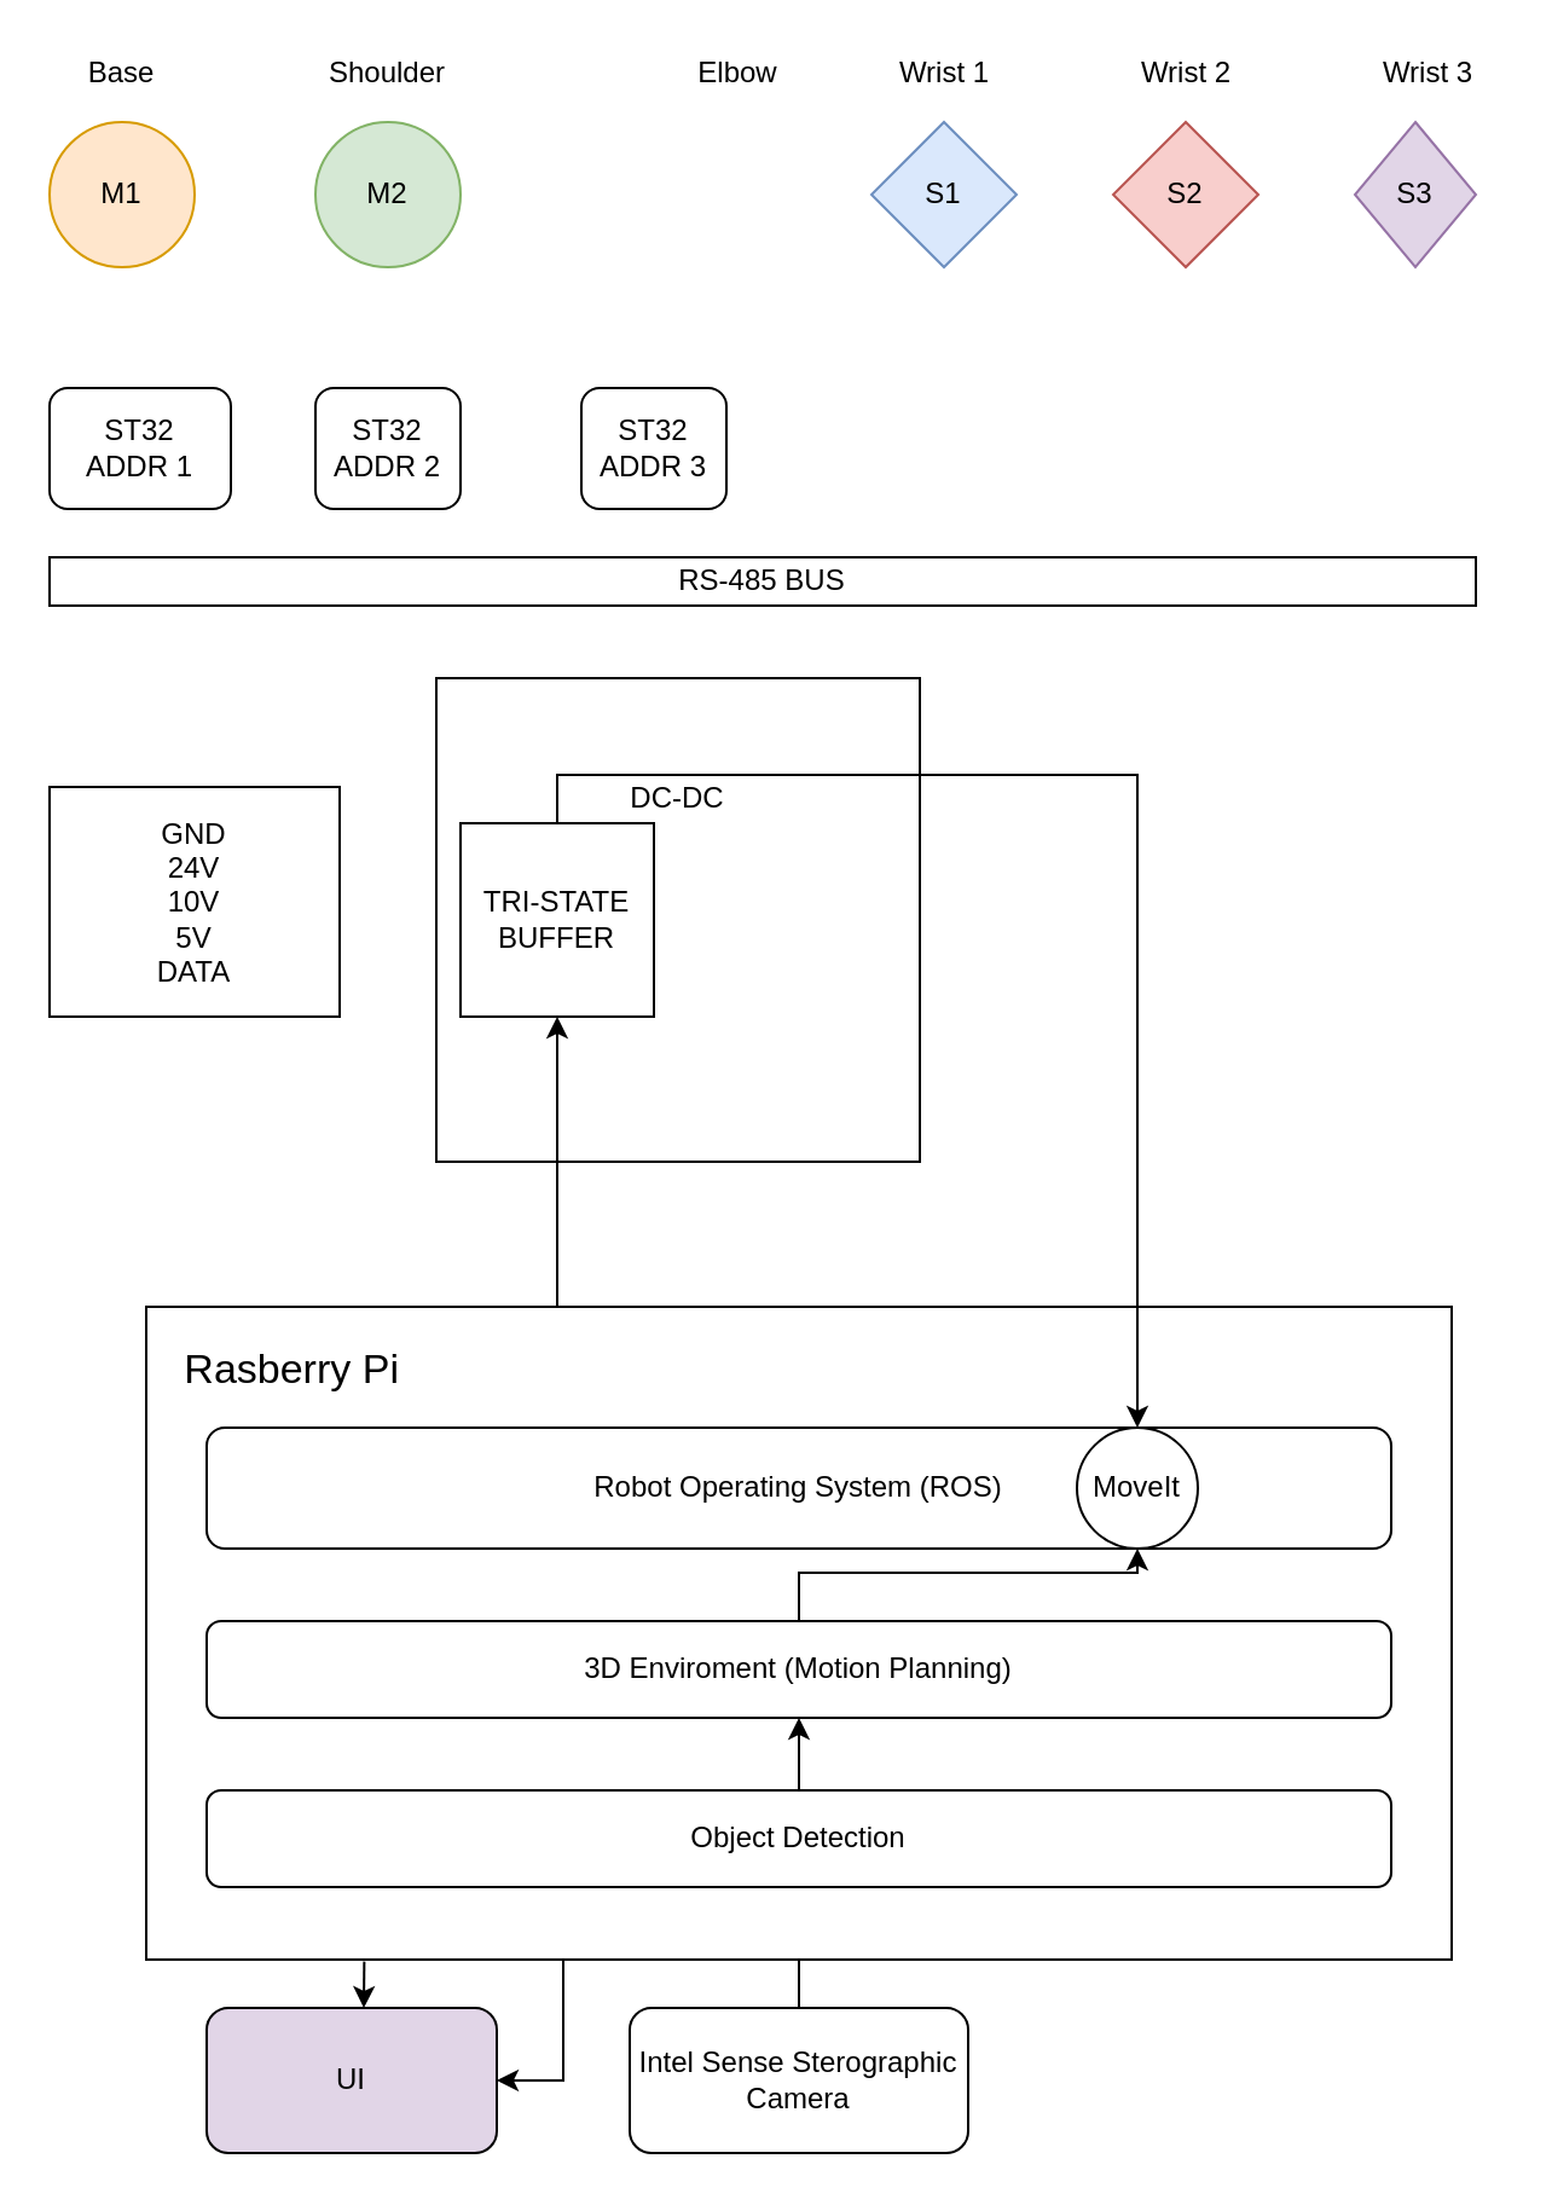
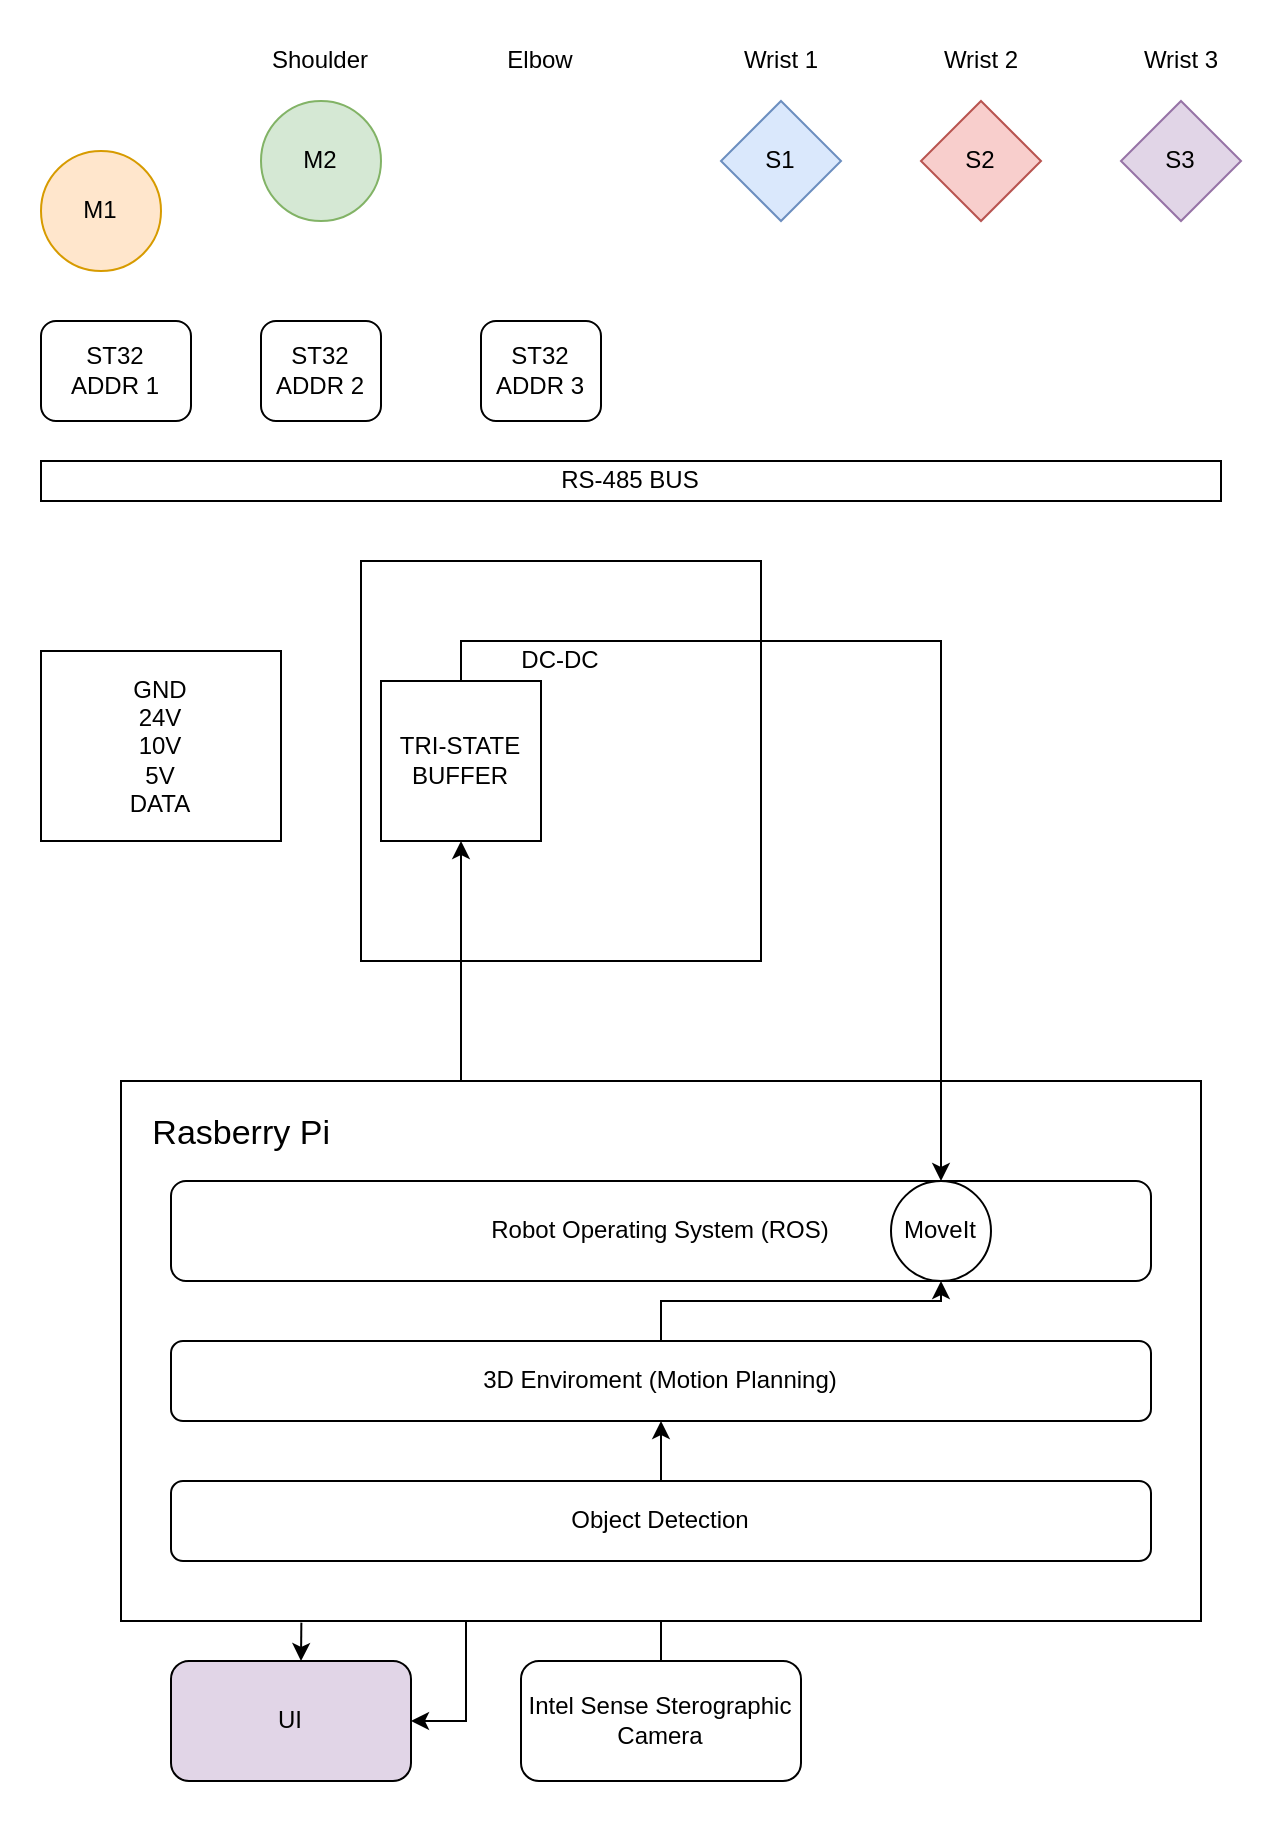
  <mxCell id="0" />
  <mxCell id="1" parent="0" />
- <mxCell id="2" value="M1" style="ellipse;whiteSpace=wrap;html=1;aspect=fixed;fillColor=#ffe6cc;strokeColor=#d79b00;" parent="1" vertex="1"><mxGeometry x="20" y="50" width="60" height="60" as="geometry" /></mxCell>
+ <mxCell id="2" value="M1" style="ellipse;whiteSpace=wrap;html=1;aspect=fixed;fillColor=#ffe6cc;strokeColor=#d79b00;" parent="1" vertex="1"><mxGeometry x="20" y="75" width="60" height="60" as="geometry" /></mxCell>
  <mxCell id="3" value="M2" style="ellipse;whiteSpace=wrap;html=1;aspect=fixed;fillColor=#d5e8d4;strokeColor=#82b366;" parent="1" vertex="1"><mxGeometry x="130" y="50" width="60" height="60" as="geometry" /></mxCell>
  <mxCell id="4" value="S1" style="rhombus;whiteSpace=wrap;html=1;fillColor=#dae8fc;strokeColor=#6c8ebf;" parent="1" vertex="1"><mxGeometry x="360" y="50" width="60" height="60" as="geometry" /></mxCell>
  <mxCell id="5" value="S2" style="rhombus;whiteSpace=wrap;html=1;fillColor=#f8cecc;strokeColor=#b85450;" parent="1" vertex="1"><mxGeometry x="460" y="50" width="60" height="60" as="geometry" /></mxCell>
- <mxCell id="6" value="S3" style="rhombus;whiteSpace=wrap;html=1;fillColor=#e1d5e7;strokeColor=#9673a6;" parent="1" vertex="1"><mxGeometry x="560" y="50" width="50" height="60" as="geometry" /></mxCell>
+ <mxCell id="6" value="S3" style="rhombus;whiteSpace=wrap;html=1;fillColor=#e1d5e7;strokeColor=#9673a6;" parent="1" vertex="1"><mxGeometry x="560" y="50" width="60" height="60" as="geometry" /></mxCell>
  <mxCell id="7" value="RS-485 BUS" style="rounded=0;whiteSpace=wrap;html=1;" parent="1" vertex="1"><mxGeometry x="20" y="230" width="590" height="20" as="geometry" /></mxCell>
  <mxCell id="8" value="ST32&lt;br&gt;ADDR 1" style="rounded=1;whiteSpace=wrap;html=1;" parent="1" vertex="1"><mxGeometry x="20" y="160" width="75" height="50" as="geometry" /></mxCell>
  <mxCell id="9" value="ST32&lt;br&gt;ADDR 2" style="rounded=1;whiteSpace=wrap;html=1;" parent="1" vertex="1"><mxGeometry x="130" y="160" width="60" height="50" as="geometry" /></mxCell>
  <mxCell id="10" value="ST32&lt;br&gt;ADDR 3" style="rounded=1;whiteSpace=wrap;html=1;" parent="1" vertex="1"><mxGeometry x="240" y="160" width="60" height="50" as="geometry" /></mxCell>
  <mxCell id="11" value="&lt;font style=&quot;font-size: 17px&quot;&gt;&amp;nbsp; &amp;nbsp;Rasberry Pi&lt;br&gt;&lt;/font&gt;&lt;br&gt;&lt;br&gt;&lt;br&gt;&lt;br&gt;&lt;br&gt;&lt;br&gt;&lt;br&gt;&lt;br&gt;&lt;br&gt;&lt;br&gt;&lt;br&gt;&lt;br&gt;&lt;br&gt;&lt;br&gt;&lt;br&gt;" style="rounded=0;whiteSpace=wrap;html=1;align=left;" parent="1" vertex="1"><mxGeometry x="60" y="540" width="540" height="270" as="geometry" /></mxCell>
  <mxCell id="12" value="Robot Operating System (ROS)" style="rounded=1;whiteSpace=wrap;html=1;" parent="1" vertex="1"><mxGeometry x="85" y="590" width="490" height="50" as="geometry" /></mxCell>
  <mxCell id="13" style="edgeStyle=orthogonalEdgeStyle;rounded=0;orthogonalLoop=1;jettySize=auto;html=1;exitX=0.5;exitY=0;exitDx=0;exitDy=0;entryX=0.5;entryY=1;entryDx=0;entryDy=0;" parent="1" source="14" target="16" edge="1"><mxGeometry relative="1" as="geometry" /></mxCell>
  <mxCell id="14" value="Object Detection" style="rounded=1;whiteSpace=wrap;html=1;" parent="1" vertex="1"><mxGeometry x="85" y="740" width="490" height="40" as="geometry" /></mxCell>
  <mxCell id="15" style="edgeStyle=orthogonalEdgeStyle;rounded=0;orthogonalLoop=1;jettySize=auto;html=1;exitX=0.5;exitY=0;exitDx=0;exitDy=0;" parent="1" source="16" target="19" edge="1"><mxGeometry relative="1" as="geometry" /></mxCell>
  <mxCell id="16" value="3D Enviroment (Motion Planning)" style="rounded=1;whiteSpace=wrap;html=1;" parent="1" vertex="1"><mxGeometry x="85" y="670" width="490" height="40" as="geometry" /></mxCell>
  <mxCell id="17" style="edgeStyle=orthogonalEdgeStyle;rounded=0;orthogonalLoop=1;jettySize=auto;html=1;exitX=0.5;exitY=0;exitDx=0;exitDy=0;" parent="1" source="18" target="21" edge="1"><mxGeometry relative="1" as="geometry" /></mxCell>
  <mxCell id="18" value="Intel Sense Sterographic Camera" style="rounded=1;whiteSpace=wrap;html=1;" parent="1" vertex="1"><mxGeometry x="260" y="830" width="140" height="60" as="geometry" /></mxCell>
  <mxCell id="19" value="MoveIt" style="ellipse;whiteSpace=wrap;html=1;" parent="1" vertex="1"><mxGeometry x="445" y="590" width="50" height="50" as="geometry" /></mxCell>
  <mxCell id="20" style="edgeStyle=orthogonalEdgeStyle;rounded=0;orthogonalLoop=1;jettySize=auto;html=1;exitX=0.5;exitY=1;exitDx=0;exitDy=0;" parent="1" source="12" target="12" edge="1"><mxGeometry relative="1" as="geometry" /></mxCell>
  <mxCell id="21" value="UI" style="rounded=1;whiteSpace=wrap;html=1;fillColor=#e1d5e7;" parent="1" vertex="1"><mxGeometry x="85" y="830" width="120" height="60" as="geometry" /></mxCell>
  <mxCell id="22" value="DC-DC&lt;br&gt;&lt;br&gt;&lt;br&gt;&lt;br&gt;&lt;br&gt;&lt;br&gt;&lt;br&gt;&lt;br&gt;" style="whiteSpace=wrap;html=1;aspect=fixed;" parent="1" vertex="1"><mxGeometry x="180" y="280" width="200" height="200" as="geometry" /></mxCell>
  <mxCell id="23" style="edgeStyle=orthogonalEdgeStyle;rounded=0;orthogonalLoop=1;jettySize=auto;html=1;exitX=0.5;exitY=0;exitDx=0;exitDy=0;" parent="1" source="24" target="19" edge="1"><mxGeometry relative="1" as="geometry" /></mxCell>
  <mxCell id="24" value="TRI-STATE BUFFER" style="whiteSpace=wrap;html=1;aspect=fixed;" parent="1" vertex="1"><mxGeometry x="190" y="340" width="80" height="80" as="geometry" /></mxCell>
  <mxCell id="25" style="edgeStyle=orthogonalEdgeStyle;rounded=0;orthogonalLoop=1;jettySize=auto;html=1;exitX=0.25;exitY=0;exitDx=0;exitDy=0;entryX=0.5;entryY=1;entryDx=0;entryDy=0;" parent="1" source="11" target="24" edge="1"><mxGeometry relative="1" as="geometry"><Array as="points"><mxPoint x="230" y="540" /></Array></mxGeometry></mxCell>
  <mxCell id="26" value="GND&lt;br&gt;24V&lt;br&gt;10V&lt;br&gt;5V&lt;br&gt;DATA" style="rounded=0;whiteSpace=wrap;html=1;" parent="1" vertex="1"><mxGeometry x="20" y="325" width="120" height="95" as="geometry" /></mxCell>
- <mxCell id="27" value="Base" style="text;html=1;strokeColor=none;fillColor=none;align=center;verticalAlign=middle;whiteSpace=wrap;rounded=0;" vertex="1" parent="1"><mxGeometry x="30" y="20" width="40" height="20" as="geometry" /></mxCell>
  <mxCell id="28" value="Shoulder" style="text;html=1;strokeColor=none;fillColor=none;align=center;verticalAlign=middle;whiteSpace=wrap;rounded=0;" vertex="1" parent="1"><mxGeometry x="140" y="20" width="40" height="20" as="geometry" /></mxCell>
- <mxCell id="29" value="Elbow" style="text;html=1;strokeColor=none;fillColor=none;align=center;verticalAlign=middle;whiteSpace=wrap;rounded=0;" vertex="1" parent="1"><mxGeometry x="285" y="20" width="40" height="20" as="geometry" /></mxCell>
+ <mxCell id="29" value="Elbow" style="text;html=1;strokeColor=none;fillColor=none;align=center;verticalAlign=middle;whiteSpace=wrap;rounded=0;" vertex="1" parent="1"><mxGeometry x="250" y="20" width="40" height="20" as="geometry" /></mxCell>
  <mxCell id="30" value="Wrist 1" style="text;html=1;strokeColor=none;fillColor=none;align=center;verticalAlign=middle;whiteSpace=wrap;rounded=0;" vertex="1" parent="1"><mxGeometry x="367.5" y="20" width="45" height="20" as="geometry" /></mxCell>
  <mxCell id="31" value="Wrist 2" style="text;html=1;strokeColor=none;fillColor=none;align=center;verticalAlign=middle;whiteSpace=wrap;rounded=0;" vertex="1" parent="1"><mxGeometry x="467.5" y="20" width="45" height="20" as="geometry" /></mxCell>
  <mxCell id="32" value="Wrist 3" style="text;html=1;strokeColor=none;fillColor=none;align=center;verticalAlign=middle;whiteSpace=wrap;rounded=0;" vertex="1" parent="1"><mxGeometry x="567.5" y="20" width="45" height="20" as="geometry" /></mxCell>
  <mxCell id="33" value="" style="endArrow=classic;html=1;exitX=0.167;exitY=1.003;exitDx=0;exitDy=0;exitPerimeter=0;" edge="1" parent="1" source="11"><mxGeometry width="50" height="50" relative="1" as="geometry"><mxPoint x="100" y="880" as="sourcePoint" /><mxPoint x="150" y="830" as="targetPoint" /></mxGeometry></mxCell>
